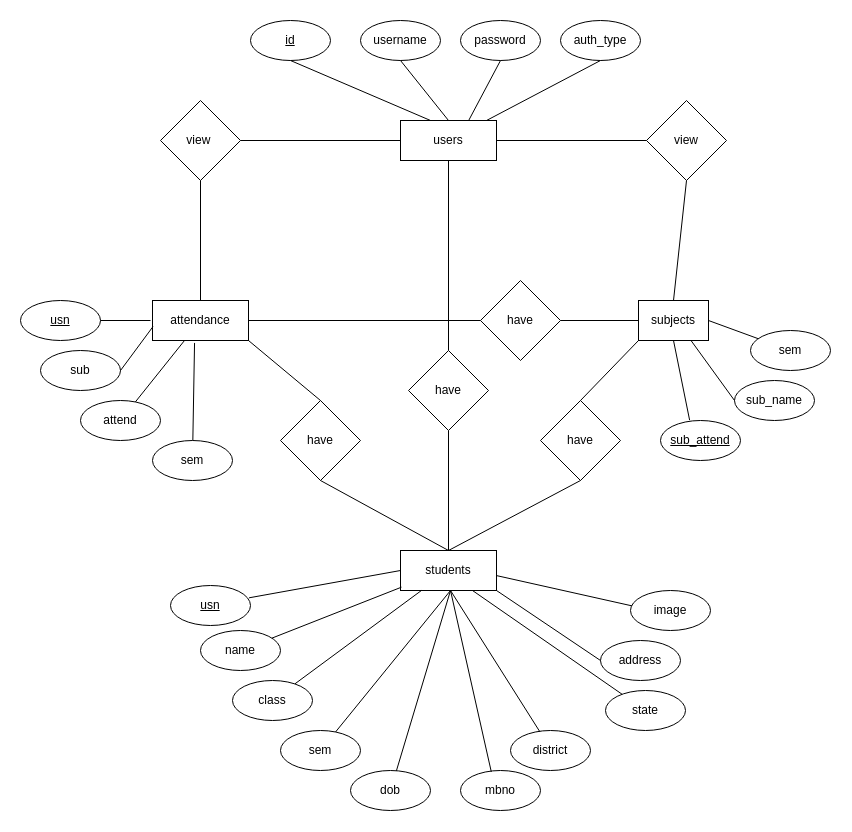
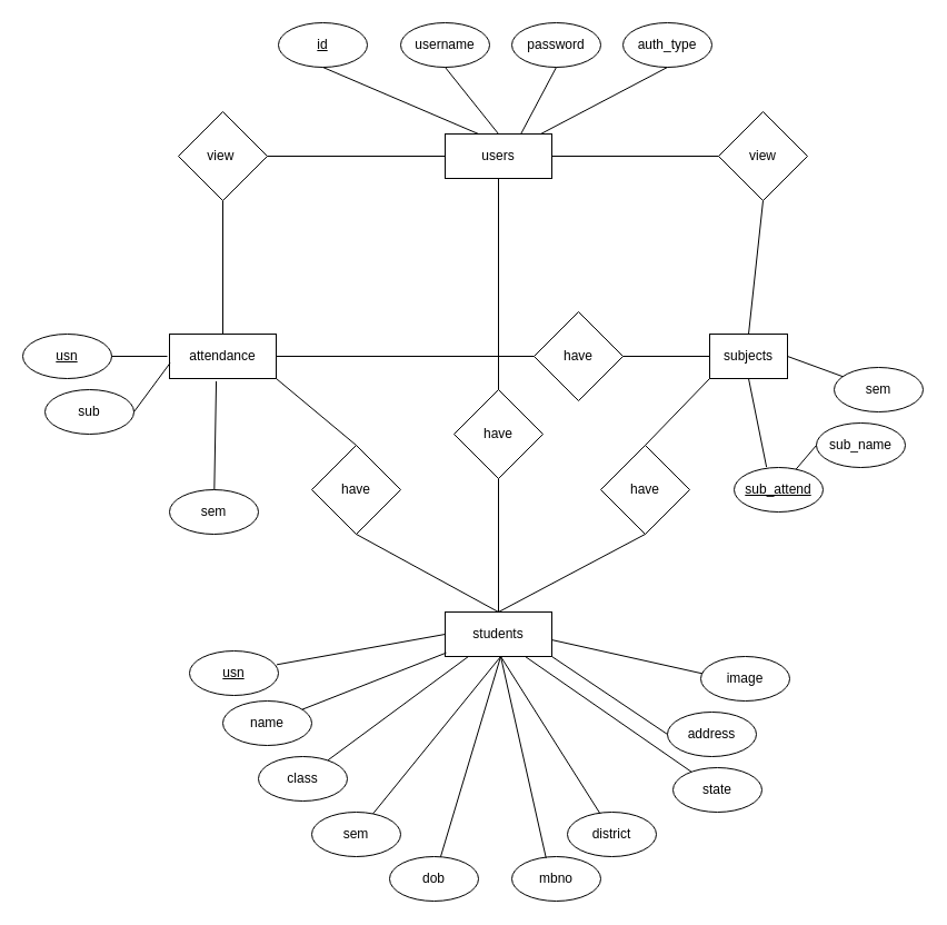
  <mxCell id="0" />
  <mxCell id="1" parent="0" />
  <mxCell id="2" value="users" style="rounded=0;whiteSpace=wrap;html=1;" vertex="1" parent="1"><mxGeometry x="400" y="120" width="96" height="40" as="geometry" /></mxCell>
  <mxCell id="3" value="&lt;u&gt;id&lt;/u&gt;" style="ellipse;whiteSpace=wrap;html=1;" vertex="1" parent="1"><mxGeometry x="250" y="20" width="80" height="40" as="geometry" /></mxCell>
  <mxCell id="4" value="username" style="ellipse;whiteSpace=wrap;html=1;" vertex="1" parent="1"><mxGeometry x="360" y="20" width="80" height="40" as="geometry" /></mxCell>
  <mxCell id="5" value="password" style="ellipse;whiteSpace=wrap;html=1;" vertex="1" parent="1"><mxGeometry x="460" y="20" width="80" height="40" as="geometry" /></mxCell>
  <mxCell id="6" value="auth_type" style="ellipse;whiteSpace=wrap;html=1;" vertex="1" parent="1"><mxGeometry x="560" y="20" width="80" height="40" as="geometry" /></mxCell>
  <mxCell id="7" value="" style="endArrow=none;html=1;rounded=0;entryX=0.5;entryY=1;entryDx=0;entryDy=0;exitX=0.313;exitY=0;exitDx=0;exitDy=0;exitPerimeter=0;" edge="1" parent="1" source="2" target="3"><mxGeometry width="50" height="50" relative="1" as="geometry"><mxPoint x="400" y="160" as="sourcePoint" /><mxPoint x="450" y="110" as="targetPoint" /></mxGeometry></mxCell>
  <mxCell id="8" value="" style="endArrow=none;html=1;rounded=0;entryX=0.5;entryY=1;entryDx=0;entryDy=0;exitX=0.5;exitY=0;exitDx=0;exitDy=0;" edge="1" parent="1" source="2" target="4"><mxGeometry width="50" height="50" relative="1" as="geometry"><mxPoint x="458" y="130" as="sourcePoint" /><mxPoint x="300" y="70" as="targetPoint" /></mxGeometry></mxCell>
  <mxCell id="9" value="" style="endArrow=none;html=1;rounded=0;entryX=0.5;entryY=1;entryDx=0;entryDy=0;exitX=0.708;exitY=0.009;exitDx=0;exitDy=0;exitPerimeter=0;" edge="1" parent="1" source="2" target="5"><mxGeometry width="50" height="50" relative="1" as="geometry"><mxPoint x="468" y="140" as="sourcePoint" /><mxPoint x="310" y="80" as="targetPoint" /></mxGeometry></mxCell>
  <mxCell id="10" value="" style="endArrow=none;html=1;rounded=0;entryX=0.5;entryY=1;entryDx=0;entryDy=0;" edge="1" parent="1" source="2" target="6"><mxGeometry width="50" height="50" relative="1" as="geometry"><mxPoint x="478" y="150" as="sourcePoint" /><mxPoint x="320" y="90" as="targetPoint" /></mxGeometry></mxCell>
  <mxCell id="11" value="have" style="rhombus;whiteSpace=wrap;html=1;" vertex="1" parent="1"><mxGeometry x="408" y="350" width="80" height="80" as="geometry" /></mxCell>
  <mxCell id="12" value="view&amp;nbsp;" style="rhombus;whiteSpace=wrap;html=1;" vertex="1" parent="1"><mxGeometry x="160" y="100" width="80" height="80" as="geometry" /></mxCell>
  <mxCell id="13" value="view" style="rhombus;whiteSpace=wrap;html=1;" vertex="1" parent="1"><mxGeometry x="646" y="100" width="80" height="80" as="geometry" /></mxCell>
  <mxCell id="14" value="attendance" style="rounded=0;whiteSpace=wrap;html=1;" vertex="1" parent="1"><mxGeometry x="152" y="300" width="96" height="40" as="geometry" /></mxCell>
  <mxCell id="15" value="subjects" style="rounded=0;whiteSpace=wrap;html=1;" vertex="1" parent="1"><mxGeometry x="638" y="300" width="70" height="40" as="geometry" /></mxCell>
  <mxCell id="16" value="students" style="rounded=0;whiteSpace=wrap;html=1;" vertex="1" parent="1"><mxGeometry x="400" y="550" width="96" height="40" as="geometry" /></mxCell>
  <mxCell id="17" value="sub" style="ellipse;whiteSpace=wrap;html=1;" vertex="1" parent="1"><mxGeometry x="40" y="350" width="80" height="40" as="geometry" /></mxCell>
- <mxCell id="18" value="attend" style="ellipse;whiteSpace=wrap;html=1;" vertex="1" parent="1"><mxGeometry x="80" y="400" width="80" height="40" as="geometry" /></mxCell>
  <mxCell id="19" value="sem" style="ellipse;whiteSpace=wrap;html=1;" vertex="1" parent="1"><mxGeometry x="152" y="440" width="80" height="40" as="geometry" /></mxCell>
  <mxCell id="20" value="&lt;u&gt;usn&lt;/u&gt;" style="ellipse;whiteSpace=wrap;html=1;" vertex="1" parent="1"><mxGeometry x="20" y="300" width="80" height="40" as="geometry" /></mxCell>
  <mxCell id="21" value="&lt;u&gt;sub_attend&lt;/u&gt;" style="ellipse;whiteSpace=wrap;html=1;" vertex="1" parent="1"><mxGeometry x="660" y="420" width="80" height="40" as="geometry" /></mxCell>
  <mxCell id="22" value="sub_name" style="ellipse;whiteSpace=wrap;html=1;" vertex="1" parent="1"><mxGeometry x="734" y="380" width="80" height="40" as="geometry" /></mxCell>
  <mxCell id="23" value="sem" style="ellipse;whiteSpace=wrap;html=1;" vertex="1" parent="1"><mxGeometry x="750" y="330" width="80" height="40" as="geometry" /></mxCell>
  <mxCell id="24" value="mbno" style="ellipse;whiteSpace=wrap;html=1;" vertex="1" parent="1"><mxGeometry x="460" y="770" width="80" height="40" as="geometry" /></mxCell>
  <mxCell id="25" value="dob" style="ellipse;whiteSpace=wrap;html=1;" vertex="1" parent="1"><mxGeometry x="350" y="770" width="80" height="40" as="geometry" /></mxCell>
  <mxCell id="26" value="class" style="ellipse;whiteSpace=wrap;html=1;" vertex="1" parent="1"><mxGeometry x="232" y="680" width="80" height="40" as="geometry" /></mxCell>
  <mxCell id="27" value="sem" style="ellipse;whiteSpace=wrap;html=1;" vertex="1" parent="1"><mxGeometry x="280" y="730" width="80" height="40" as="geometry" /></mxCell>
  <mxCell id="28" value="district" style="ellipse;whiteSpace=wrap;html=1;" vertex="1" parent="1"><mxGeometry x="510" y="730" width="80" height="40" as="geometry" /></mxCell>
  <mxCell id="29" value="state" style="ellipse;whiteSpace=wrap;html=1;" vertex="1" parent="1"><mxGeometry x="605" y="690" width="80" height="40" as="geometry" /></mxCell>
  <mxCell id="30" value="name" style="ellipse;whiteSpace=wrap;html=1;" vertex="1" parent="1"><mxGeometry x="200" y="630" width="80" height="40" as="geometry" /></mxCell>
  <mxCell id="31" value="image" style="ellipse;whiteSpace=wrap;html=1;" vertex="1" parent="1"><mxGeometry x="630" y="590" width="80" height="40" as="geometry" /></mxCell>
  <mxCell id="32" value="&lt;u&gt;usn&lt;/u&gt;" style="ellipse;whiteSpace=wrap;html=1;" vertex="1" parent="1"><mxGeometry x="170" y="585" width="80" height="40" as="geometry" /></mxCell>
  <mxCell id="33" value="address" style="ellipse;whiteSpace=wrap;html=1;" vertex="1" parent="1"><mxGeometry x="600" y="640" width="80" height="40" as="geometry" /></mxCell>
  <mxCell id="34" style="edgeStyle=orthogonalEdgeStyle;rounded=0;orthogonalLoop=1;jettySize=auto;html=1;exitX=0.5;exitY=1;exitDx=0;exitDy=0;" edge="1" parent="1" source="25" target="25"><mxGeometry relative="1" as="geometry" /></mxCell>
  <mxCell id="35" value="" style="endArrow=none;html=1;rounded=0;exitX=1;exitY=0.5;exitDx=0;exitDy=0;entryX=0;entryY=0.5;entryDx=0;entryDy=0;" edge="1" parent="1" source="12" target="2"><mxGeometry width="50" height="50" relative="1" as="geometry"><mxPoint x="460" y="260" as="sourcePoint" /><mxPoint x="510" y="210" as="targetPoint" /></mxGeometry></mxCell>
  <mxCell id="36" value="" style="endArrow=none;html=1;rounded=0;exitX=0.5;exitY=1;exitDx=0;exitDy=0;entryX=0.5;entryY=0;entryDx=0;entryDy=0;" edge="1" parent="1" source="12" target="14"><mxGeometry width="50" height="50" relative="1" as="geometry"><mxPoint x="250" y="150" as="sourcePoint" /><mxPoint x="410" y="150" as="targetPoint" /></mxGeometry></mxCell>
  <mxCell id="37" value="" style="endArrow=none;html=1;rounded=0;exitX=1;exitY=0.5;exitDx=0;exitDy=0;entryX=0;entryY=0.5;entryDx=0;entryDy=0;" edge="1" parent="1" source="2" target="13"><mxGeometry width="50" height="50" relative="1" as="geometry"><mxPoint x="260" y="160" as="sourcePoint" /><mxPoint x="420" y="160" as="targetPoint" /></mxGeometry></mxCell>
  <mxCell id="38" value="" style="endArrow=none;html=1;rounded=0;exitX=0.5;exitY=0;exitDx=0;exitDy=0;entryX=0.5;entryY=1;entryDx=0;entryDy=0;" edge="1" parent="1" source="15" target="13"><mxGeometry width="50" height="50" relative="1" as="geometry"><mxPoint x="270" y="170" as="sourcePoint" /><mxPoint x="430" y="170" as="targetPoint" /></mxGeometry></mxCell>
  <mxCell id="39" value="" style="endArrow=none;html=1;rounded=0;exitX=0.5;exitY=0;exitDx=0;exitDy=0;entryX=0.5;entryY=1;entryDx=0;entryDy=0;" edge="1" parent="1" source="11" target="2"><mxGeometry width="50" height="50" relative="1" as="geometry"><mxPoint x="280" y="180" as="sourcePoint" /><mxPoint x="440" y="180" as="targetPoint" /></mxGeometry></mxCell>
  <mxCell id="40" value="" style="endArrow=none;html=1;rounded=0;exitX=0.5;exitY=1;exitDx=0;exitDy=0;entryX=0.5;entryY=0;entryDx=0;entryDy=0;" edge="1" parent="1" source="11" target="16"><mxGeometry width="50" height="50" relative="1" as="geometry"><mxPoint x="290" y="190" as="sourcePoint" /><mxPoint x="450" y="190" as="targetPoint" /></mxGeometry></mxCell>
  <mxCell id="41" value="have" style="rhombus;whiteSpace=wrap;html=1;" vertex="1" parent="1"><mxGeometry x="280" y="400" width="80" height="80" as="geometry" /></mxCell>
  <mxCell id="42" value="have" style="rhombus;whiteSpace=wrap;html=1;" vertex="1" parent="1"><mxGeometry x="540" y="400" width="80" height="80" as="geometry" /></mxCell>
  <mxCell id="43" value="have" style="rhombus;whiteSpace=wrap;html=1;" vertex="1" parent="1"><mxGeometry x="480" y="280" width="80" height="80" as="geometry" /></mxCell>
  <mxCell id="44" value="" style="endArrow=none;html=1;rounded=0;entryX=0.5;entryY=1;entryDx=0;entryDy=0;exitX=0.5;exitY=0;exitDx=0;exitDy=0;" edge="1" parent="1" source="16" target="42"><mxGeometry width="50" height="50" relative="1" as="geometry"><mxPoint x="460" y="500" as="sourcePoint" /><mxPoint x="510" y="450" as="targetPoint" /></mxGeometry></mxCell>
  <mxCell id="45" value="" style="endArrow=none;html=1;rounded=0;entryX=0;entryY=1;entryDx=0;entryDy=0;exitX=0.5;exitY=0;exitDx=0;exitDy=0;" edge="1" parent="1" source="42" target="15"><mxGeometry width="50" height="50" relative="1" as="geometry"><mxPoint x="458" y="560" as="sourcePoint" /><mxPoint x="550" y="450" as="targetPoint" /></mxGeometry></mxCell>
  <mxCell id="46" value="" style="endArrow=none;html=1;rounded=0;entryX=0;entryY=0.5;entryDx=0;entryDy=0;exitX=1;exitY=0.5;exitDx=0;exitDy=0;" edge="1" parent="1" source="43" target="15"><mxGeometry width="50" height="50" relative="1" as="geometry"><mxPoint x="468" y="570" as="sourcePoint" /><mxPoint x="560" y="460" as="targetPoint" /></mxGeometry></mxCell>
  <mxCell id="47" value="" style="endArrow=none;html=1;rounded=0;entryX=0;entryY=0.5;entryDx=0;entryDy=0;exitX=1;exitY=0.5;exitDx=0;exitDy=0;" edge="1" parent="1" source="14" target="43"><mxGeometry width="50" height="50" relative="1" as="geometry"><mxPoint x="478" y="580" as="sourcePoint" /><mxPoint x="570" y="470" as="targetPoint" /></mxGeometry></mxCell>
  <mxCell id="48" value="" style="endArrow=none;html=1;rounded=0;entryX=0.5;entryY=1;entryDx=0;entryDy=0;exitX=0.5;exitY=0;exitDx=0;exitDy=0;" edge="1" parent="1" source="16" target="41"><mxGeometry width="50" height="50" relative="1" as="geometry"><mxPoint x="488" y="590" as="sourcePoint" /><mxPoint x="580" y="480" as="targetPoint" /></mxGeometry></mxCell>
  <mxCell id="49" value="" style="endArrow=none;html=1;rounded=0;entryX=1;entryY=1;entryDx=0;entryDy=0;exitX=0.5;exitY=0;exitDx=0;exitDy=0;" edge="1" parent="1" source="41" target="14"><mxGeometry width="50" height="50" relative="1" as="geometry"><mxPoint x="498" y="600" as="sourcePoint" /><mxPoint x="590" y="490" as="targetPoint" /></mxGeometry></mxCell>
- <mxCell id="50" value="" style="endArrow=none;html=1;rounded=0;entryX=0.75;entryY=1;entryDx=0;entryDy=0;exitX=0;exitY=0.5;exitDx=0;exitDy=0;" edge="1" parent="1" source="22" target="15"><mxGeometry width="50" height="50" relative="1" as="geometry"><mxPoint x="740" y="390" as="sourcePoint" /><mxPoint x="790" y="340" as="targetPoint" /></mxGeometry></mxCell>
+ <mxCell id="50" value="" style="endArrow=none;html=1;rounded=0;exitX=0;exitY=0.5;exitDx=0;exitDy=0;" edge="1" parent="1" source="22" target="21"><mxGeometry width="50" height="50" relative="1" as="geometry"><mxPoint x="740" y="390" as="sourcePoint" /><mxPoint x="790" y="340" as="targetPoint" /></mxGeometry></mxCell>
  <mxCell id="51" value="" style="endArrow=none;html=1;rounded=0;entryX=0.5;entryY=1;entryDx=0;entryDy=0;exitX=0.364;exitY=-0.009;exitDx=0;exitDy=0;exitPerimeter=0;" edge="1" parent="1" source="21" target="15"><mxGeometry width="50" height="50" relative="1" as="geometry"><mxPoint x="767" y="390" as="sourcePoint" /><mxPoint x="744" y="350" as="targetPoint" /></mxGeometry></mxCell>
  <mxCell id="52" value="" style="endArrow=none;html=1;rounded=0;exitX=1;exitY=0.5;exitDx=0;exitDy=0;" edge="1" parent="1" source="20"><mxGeometry width="50" height="50" relative="1" as="geometry"><mxPoint x="100" y="350" as="sourcePoint" /><mxPoint x="150" y="320" as="targetPoint" /></mxGeometry></mxCell>
  <mxCell id="53" value="" style="endArrow=none;html=1;rounded=0;exitX=1;exitY=0.5;exitDx=0;exitDy=0;entryX=0.005;entryY=0.653;entryDx=0;entryDy=0;entryPerimeter=0;" edge="1" parent="1" source="17" target="14"><mxGeometry width="50" height="50" relative="1" as="geometry"><mxPoint x="110" y="330" as="sourcePoint" /><mxPoint x="150" y="330" as="targetPoint" /></mxGeometry></mxCell>
- <mxCell id="54" value="" style="endArrow=none;html=1;rounded=0;" edge="1" parent="1" source="18" target="14"><mxGeometry width="50" height="50" relative="1" as="geometry"><mxPoint x="120" y="340" as="sourcePoint" /><mxPoint x="170" y="340" as="targetPoint" /></mxGeometry></mxCell>
  <mxCell id="55" value="" style="endArrow=none;html=1;rounded=0;entryX=0.438;entryY=1.061;entryDx=0;entryDy=0;entryPerimeter=0;" edge="1" parent="1" source="19" target="14"><mxGeometry width="50" height="50" relative="1" as="geometry"><mxPoint x="130" y="350" as="sourcePoint" /><mxPoint x="180" y="350" as="targetPoint" /></mxGeometry></mxCell>
  <mxCell id="56" value="" style="endArrow=none;html=1;rounded=0;exitX=0.982;exitY=0.308;exitDx=0;exitDy=0;exitPerimeter=0;entryX=0;entryY=0.5;entryDx=0;entryDy=0;" edge="1" parent="1" source="32" target="16"><mxGeometry width="50" height="50" relative="1" as="geometry"><mxPoint x="320" y="620" as="sourcePoint" /><mxPoint x="370" y="570" as="targetPoint" /></mxGeometry></mxCell>
  <mxCell id="57" value="" style="endArrow=none;html=1;rounded=0;entryX=0.01;entryY=0.917;entryDx=0;entryDy=0;entryPerimeter=0;" edge="1" parent="1" source="30" target="16"><mxGeometry width="50" height="50" relative="1" as="geometry"><mxPoint x="258.56" y="607.32" as="sourcePoint" /><mxPoint x="410" y="580" as="targetPoint" /></mxGeometry></mxCell>
  <mxCell id="58" value="" style="endArrow=none;html=1;rounded=0;" edge="1" parent="1" source="26" target="16"><mxGeometry width="50" height="50" relative="1" as="geometry"><mxPoint x="268.56" y="617.32" as="sourcePoint" /><mxPoint x="420" y="590" as="targetPoint" /></mxGeometry></mxCell>
  <mxCell id="59" value="" style="endArrow=none;html=1;rounded=0;" edge="1" parent="1" source="27"><mxGeometry width="50" height="50" relative="1" as="geometry"><mxPoint x="278.56" y="627.32" as="sourcePoint" /><mxPoint x="450" y="590" as="targetPoint" /></mxGeometry></mxCell>
  <mxCell id="60" value="" style="endArrow=none;html=1;rounded=0;" edge="1" parent="1" source="25"><mxGeometry width="50" height="50" relative="1" as="geometry"><mxPoint x="288.56" y="637.32" as="sourcePoint" /><mxPoint x="450" y="590" as="targetPoint" /></mxGeometry></mxCell>
  <mxCell id="61" value="" style="endArrow=none;html=1;rounded=0;exitX=0.385;exitY=0.033;exitDx=0;exitDy=0;exitPerimeter=0;" edge="1" parent="1" source="24"><mxGeometry width="50" height="50" relative="1" as="geometry"><mxPoint x="298.56" y="647.32" as="sourcePoint" /><mxPoint x="450" y="590" as="targetPoint" /></mxGeometry></mxCell>
  <mxCell id="62" value="" style="endArrow=none;html=1;rounded=0;entryX=0.367;entryY=0.032;entryDx=0;entryDy=0;entryPerimeter=0;" edge="1" parent="1" target="28"><mxGeometry width="50" height="50" relative="1" as="geometry"><mxPoint x="450" y="590" as="sourcePoint" /><mxPoint x="460" y="630" as="targetPoint" /></mxGeometry></mxCell>
  <mxCell id="63" value="" style="endArrow=none;html=1;rounded=0;exitX=0.75;exitY=1;exitDx=0;exitDy=0;" edge="1" parent="1" source="16" target="29"><mxGeometry width="50" height="50" relative="1" as="geometry"><mxPoint x="318.56" y="667.32" as="sourcePoint" /><mxPoint x="470" y="640" as="targetPoint" /></mxGeometry></mxCell>
  <mxCell id="64" value="" style="endArrow=none;html=1;rounded=0;exitX=1;exitY=1;exitDx=0;exitDy=0;entryX=0;entryY=0.5;entryDx=0;entryDy=0;" edge="1" parent="1" source="16" target="33"><mxGeometry width="50" height="50" relative="1" as="geometry"><mxPoint x="328.56" y="677.32" as="sourcePoint" /><mxPoint x="480" y="650" as="targetPoint" /></mxGeometry></mxCell>
  <mxCell id="65" value="" style="endArrow=none;html=1;rounded=0;exitX=0.996;exitY=0.625;exitDx=0;exitDy=0;exitPerimeter=0;entryX=0.02;entryY=0.385;entryDx=0;entryDy=0;entryPerimeter=0;" edge="1" parent="1" source="16" target="31"><mxGeometry width="50" height="50" relative="1" as="geometry"><mxPoint x="338.56" y="687.32" as="sourcePoint" /><mxPoint x="490" y="660" as="targetPoint" /></mxGeometry></mxCell>
  <mxCell id="66" value="" style="endArrow=none;html=1;rounded=0;entryX=1;entryY=0.5;entryDx=0;entryDy=0;" edge="1" parent="1" source="23" target="15"><mxGeometry width="50" height="50" relative="1" as="geometry"><mxPoint x="750" y="410" as="sourcePoint" /><mxPoint x="744" y="350" as="targetPoint" /></mxGeometry></mxCell>
